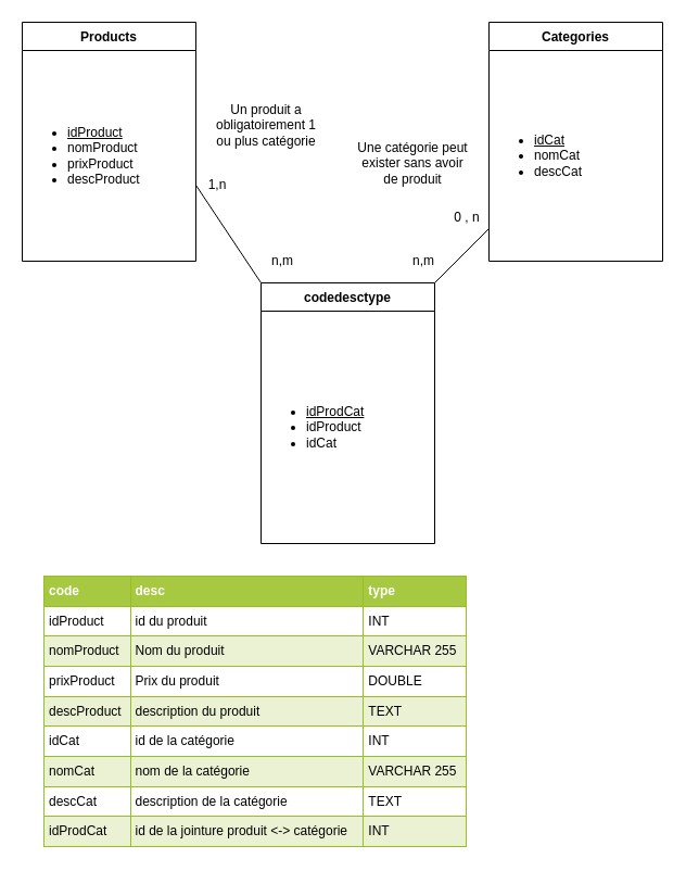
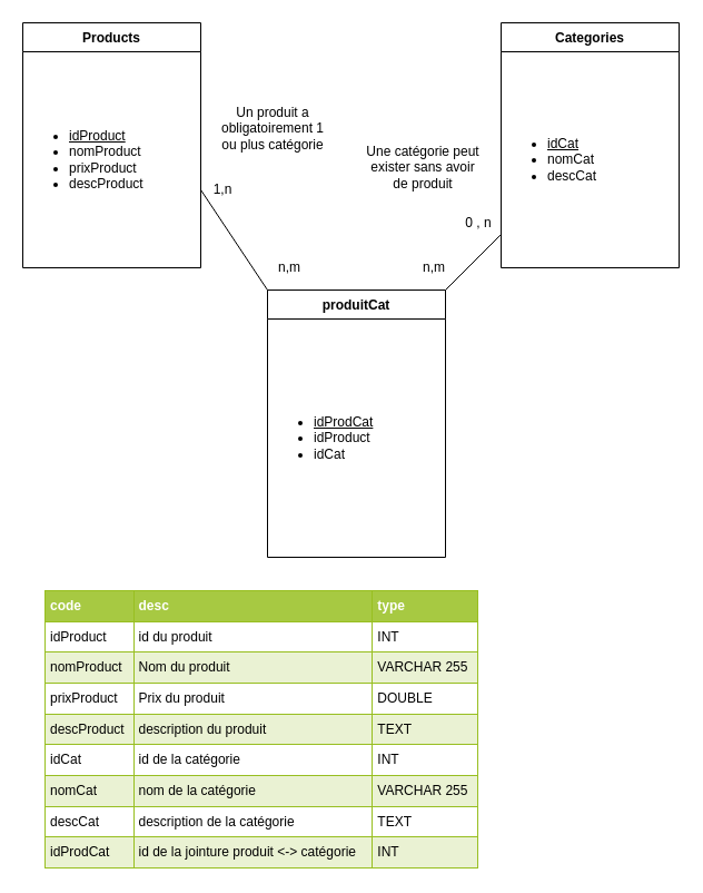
  <mxCell id="0" />
  <mxCell id="1" parent="0" />
  <mxCell id="2" value="Products" style="swimlane;fontStyle=1;childLayout=stackLayout;horizontal=1;startSize=26;horizontalStack=0;resizeParent=1;resizeLast=0;collapsible=1;marginBottom=0;rounded=0;shadow=0;strokeWidth=1;" parent="1" vertex="1"><mxGeometry x="20" y="20" width="160" height="220" as="geometry"><mxRectangle x="20" y="80" width="160" height="26" as="alternateBounds" /></mxGeometry></mxCell>
  <mxCell id="3" value="&lt;ul&gt;&lt;li&gt;&lt;u&gt;idProduct&lt;/u&gt;&lt;/li&gt;&lt;li&gt;nomProduct&lt;/li&gt;&lt;li&gt;prixProduct&lt;/li&gt;&lt;li&gt;descProduct&lt;/li&gt;&lt;/ul&gt;" style="text;html=1;strokeColor=none;fillColor=none;align=left;verticalAlign=middle;whiteSpace=wrap;rounded=0;" parent="2" vertex="1"><mxGeometry y="26" width="160" height="194" as="geometry" /></mxCell>
  <mxCell id="4" value="Categories" style="swimlane;fontStyle=1;childLayout=stackLayout;horizontal=1;startSize=26;horizontalStack=0;resizeParent=1;resizeLast=0;collapsible=1;marginBottom=0;rounded=0;shadow=0;strokeWidth=1;" parent="1" vertex="1"><mxGeometry x="450" y="20" width="160" height="220" as="geometry"><mxRectangle x="260" y="80" width="160" height="26" as="alternateBounds" /></mxGeometry></mxCell>
  <mxCell id="5" value="&lt;ul&gt;&lt;li&gt;&lt;u&gt;idCat&lt;/u&gt;&lt;/li&gt;&lt;li&gt;nomCat&lt;/li&gt;&lt;li&gt;descCat&lt;/li&gt;&lt;/ul&gt;" style="text;html=1;strokeColor=none;fillColor=none;align=left;verticalAlign=middle;whiteSpace=wrap;rounded=0;" parent="4" vertex="1"><mxGeometry y="26" width="160" height="194" as="geometry" /></mxCell>
  <mxCell id="6" value="0 , n" style="text;html=1;strokeColor=none;fillColor=none;align=center;verticalAlign=middle;whiteSpace=wrap;rounded=0;" parent="1" vertex="1"><mxGeometry x="410" y="190" width="40" height="20" as="geometry" /></mxCell>
  <mxCell id="7" value="1,n" style="text;html=1;strokeColor=none;fillColor=none;align=center;verticalAlign=middle;whiteSpace=wrap;rounded=0;" parent="1" vertex="1"><mxGeometry x="180" y="160" width="40" height="20" as="geometry" /></mxCell>
- <mxCell id="8" value="codedesctype" style="swimlane;fontStyle=1;childLayout=stackLayout;horizontal=1;startSize=26;horizontalStack=0;resizeParent=1;resizeLast=0;collapsible=1;marginBottom=0;rounded=0;shadow=0;strokeWidth=1;" parent="1" vertex="1"><mxGeometry x="240" y="260" width="160" height="240" as="geometry"><mxRectangle x="20" y="80" width="160" height="26" as="alternateBounds" /></mxGeometry></mxCell>
+ <mxCell id="8" value="produitCat" style="swimlane;fontStyle=1;childLayout=stackLayout;horizontal=1;startSize=26;horizontalStack=0;resizeParent=1;resizeLast=0;collapsible=1;marginBottom=0;rounded=0;shadow=0;strokeWidth=1;" parent="1" vertex="1"><mxGeometry x="240" y="260" width="160" height="240" as="geometry"><mxRectangle x="20" y="80" width="160" height="26" as="alternateBounds" /></mxGeometry></mxCell>
  <mxCell id="9" value="&lt;ul&gt;&lt;li&gt;&lt;u&gt;idProdCat&lt;/u&gt;&lt;/li&gt;&lt;li&gt;idProduct&lt;/li&gt;&lt;li&gt;idCat&lt;/li&gt;&lt;/ul&gt;" style="text;html=1;strokeColor=none;fillColor=none;align=left;verticalAlign=middle;whiteSpace=wrap;rounded=0;" parent="8" vertex="1"><mxGeometry y="26" width="160" height="214" as="geometry" /></mxCell>
  <mxCell id="10" value="" style="endArrow=none;html=1;entryX=0;entryY=0;entryDx=0;entryDy=0;" parent="1" target="8" edge="1"><mxGeometry width="50" height="50" relative="1" as="geometry"><mxPoint x="180" y="170" as="sourcePoint" /><mxPoint x="230" y="120" as="targetPoint" /></mxGeometry></mxCell>
  <mxCell id="11" value="" style="endArrow=none;html=1;" parent="1" edge="1"><mxGeometry width="50" height="50" relative="1" as="geometry"><mxPoint x="400" y="260" as="sourcePoint" /><mxPoint x="450" y="210" as="targetPoint" /></mxGeometry></mxCell>
  <mxCell id="12" value="n,m" style="text;html=1;strokeColor=none;fillColor=none;align=center;verticalAlign=middle;whiteSpace=wrap;rounded=0;" parent="1" vertex="1"><mxGeometry x="240" y="230" width="40" height="20" as="geometry" /></mxCell>
  <mxCell id="13" value="n,m" style="text;html=1;strokeColor=none;fillColor=none;align=center;verticalAlign=middle;whiteSpace=wrap;rounded=0;" parent="1" vertex="1"><mxGeometry x="370" y="230" width="40" height="20" as="geometry" /></mxCell>
  <mxCell id="14" value="Une catégorie peut exister sans avoir de produit" style="text;html=1;strokeColor=none;fillColor=none;align=center;verticalAlign=middle;whiteSpace=wrap;rounded=0;" parent="1" vertex="1"><mxGeometry x="325" y="125" width="110" height="50" as="geometry" /></mxCell>
  <mxCell id="15" value="Un produit a obligatoirement 1 ou plus catégorie" style="text;html=1;strokeColor=none;fillColor=none;align=center;verticalAlign=middle;whiteSpace=wrap;rounded=0;" parent="1" vertex="1"><mxGeometry x="190" y="85" width="110" height="60" as="geometry" /></mxCell>
  <mxCell id="16" value="&lt;table border=&quot;1&quot; width=&quot;100%&quot; cellpadding=&quot;4&quot; style=&quot;width: 100% ; height: 100% ; border-collapse: collapse&quot;&gt;&lt;tbody&gt;&lt;tr style=&quot;background-color: #a7c942 ; color: #ffffff ; border: 1px solid #98bf21&quot;&gt;&lt;th align=&quot;left&quot;&gt;code&lt;/th&gt;&lt;th align=&quot;left&quot;&gt;desc&lt;/th&gt;&lt;th align=&quot;left&quot;&gt;type&lt;/th&gt;&lt;/tr&gt;&lt;tr style=&quot;border: 1px solid #98bf21&quot;&gt;&lt;td&gt;idProduct&lt;/td&gt;&lt;td&gt;id du produit&lt;/td&gt;&lt;td&gt;INT&lt;/td&gt;&lt;/tr&gt;&lt;tr style=&quot;background-color: #eaf2d3 ; border: 1px solid #98bf21&quot;&gt;&lt;td&gt;nomProduct&lt;/td&gt;&lt;td&gt;Nom du produit&lt;/td&gt;&lt;td&gt;VARCHAR 255&lt;/td&gt;&lt;/tr&gt;&lt;tr style=&quot;border: 1px solid #98bf21&quot;&gt;&lt;td&gt;prixProduct&lt;/td&gt;&lt;td&gt;Prix du produit&lt;/td&gt;&lt;td&gt;DOUBLE&lt;/td&gt;&lt;/tr&gt;&lt;tr style=&quot;background-color: #eaf2d3 ; border: 1px solid #98bf21&quot;&gt;&lt;td&gt;descProduct&lt;br&gt;&lt;/td&gt;&lt;td&gt;description du produit&lt;/td&gt;&lt;td&gt;TEXT&lt;/td&gt;&lt;/tr&gt;&lt;tr style=&quot;border: 1px solid #98bf21&quot;&gt;&lt;td&gt;idCat&lt;/td&gt;&lt;td&gt;id de la catégorie&lt;/td&gt;&lt;td&gt;INT&lt;/td&gt;&lt;/tr&gt;&lt;tr style=&quot;background-color: #eaf2d3 ; border: 1px solid #98bf21&quot;&gt;&lt;td&gt;nomCat&lt;/td&gt;&lt;td&gt;nom de la catégorie&lt;/td&gt;&lt;td&gt;VARCHAR 255&lt;/td&gt;&lt;/tr&gt;&lt;tr style=&quot;border: 1px solid #98bf21&quot;&gt;&lt;td&gt;descCat&lt;/td&gt;&lt;td&gt;description de la catégorie&lt;/td&gt;&lt;td&gt;TEXT&lt;/td&gt;&lt;/tr&gt;&lt;tr style=&quot;background-color: #eaf2d3 ; border: 1px solid #98bf21&quot;&gt;&lt;td&gt;idProdCat&lt;/td&gt;&lt;td&gt;id de la jointure produit &amp;lt;-&amp;gt; catégorie&lt;/td&gt;&lt;td&gt;INT&lt;/td&gt;&lt;/tr&gt;&lt;/tbody&gt;&lt;/table&gt;" style="text;html=1;overflow=fill;rounded=0;backgroundOutline=0;" parent="1" vertex="1"><mxGeometry x="40" y="530" width="390" height="250" as="geometry" /></mxCell>
